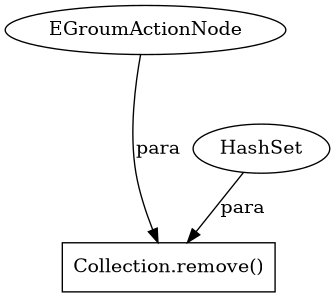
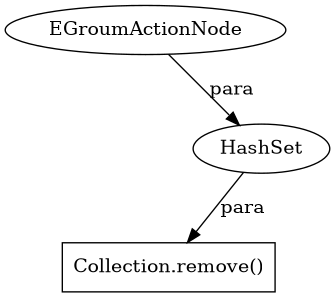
  digraph {
    node [shape=ellipse]
    n1 [label="Collection.remove()" shape=box]
    n2 [label=HashSet]
    n3 [label=EGroumActionNode]
    n2 -> n1 [label=para]
-   n3 -> n1 [label=para]
+   n3 -> n2 [label=para]
  }
